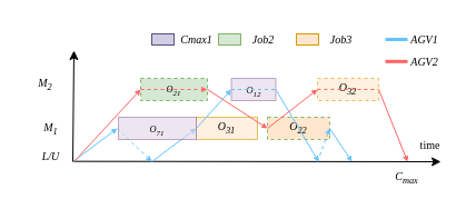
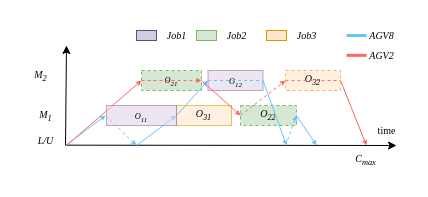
  <mxCell id="0" />
  <mxCell id="1" parent="0" />
  <mxCell id="2" value="" style="endArrow=classic;html=1;rounded=0;" edge="1" parent="1"><mxGeometry width="50" height="50" relative="1" as="geometry"><mxPoint x="65" y="144.67" as="sourcePoint" /><mxPoint x="396" y="145" as="targetPoint" /></mxGeometry></mxCell>
  <mxCell id="3" value="" style="endArrow=classic;html=1;rounded=0;" edge="1" parent="1"><mxGeometry width="50" height="50" relative="1" as="geometry"><mxPoint x="65" y="145" as="sourcePoint" /><mxPoint x="66" y="45" as="targetPoint" /></mxGeometry></mxCell>
  <mxCell id="4" value="&lt;font style=&quot;font-size: 10px;&quot; face=&quot;Times New Roman&quot;&gt;&lt;i&gt;L/U&lt;/i&gt;&lt;/font&gt;" style="text;html=1;align=center;verticalAlign=middle;resizable=0;points=[];autosize=1;strokeColor=none;fillColor=none;" vertex="1" parent="1"><mxGeometry x="25" y="125" width="40" height="30" as="geometry" /></mxCell>
  <mxCell id="5" value="&lt;i style=&quot;font-family: &amp;quot;Times New Roman&amp;quot;; font-size: 10px;&quot;&gt;M&lt;sub&gt;1&lt;/sub&gt;&lt;/i&gt;" style="text;html=1;align=center;verticalAlign=middle;resizable=0;points=[];autosize=1;strokeColor=none;fillColor=none;" vertex="1" parent="1"><mxGeometry x="25" y="100" width="40" height="30" as="geometry" /></mxCell>
  <mxCell id="6" value="&lt;i style=&quot;font-family: &amp;quot;Times New Roman&amp;quot;; font-size: 10px;&quot;&gt;M&lt;sub&gt;2&lt;/sub&gt;&lt;/i&gt;" style="text;html=1;align=center;verticalAlign=middle;resizable=0;points=[];autosize=1;strokeColor=none;fillColor=none;" vertex="1" parent="1"><mxGeometry x="20" y="60" width="40" height="30" as="geometry" /></mxCell>
- <mxCell id="7" value="&lt;span style=&quot;font-size: 8.333px;&quot;&gt;O&lt;sub&gt;21&lt;/sub&gt;&lt;/span&gt;" style="rounded=0;whiteSpace=wrap;html=1;fontSize=10;fontStyle=2;fontFamily=Times New Roman;fillColor=#d5e8d4;strokeColor=#82b366;dashed=1;" vertex="1" parent="1"><mxGeometry x="126" y="70" width="60" height="20" as="geometry" /></mxCell>
- <mxCell id="8" value="&lt;sub&gt;&lt;span&gt;O&lt;sub&gt;12&lt;/sub&gt;&lt;/span&gt;&lt;/sub&gt;" style="rounded=0;whiteSpace=wrap;html=1;fontSize=10;fontFamily=Times New Roman;fontStyle=2;fillColor=#e1d5e7;strokeColor=#9673a6;opacity=60;" vertex="1" parent="1"><mxGeometry x="207.5" y="70" width="40" height="20" as="geometry" /></mxCell>
+ <mxCell id="7" value="&lt;span style=&quot;font-size: 8.333px;&quot;&gt;O&lt;sub&gt;21&lt;/sub&gt;&lt;/span&gt;" style="rounded=0;whiteSpace=wrap;html=1;fontSize=10;fontStyle=2;fontFamily=Times New Roman;fillColor=#d5e8d4;strokeColor=#82b366;dashed=1;" vertex="1" parent="1"><mxGeometry x="141" y="70" width="60" height="20" as="geometry" /></mxCell>
+ <mxCell id="8" value="&lt;sub&gt;&lt;span&gt;O&lt;sub&gt;12&lt;/sub&gt;&lt;/span&gt;&lt;/sub&gt;" style="rounded=0;whiteSpace=wrap;html=1;fontSize=10;fontFamily=Times New Roman;fontStyle=2;fillColor=#e1d5e7;strokeColor=#9673a6;opacity=60;" vertex="1" parent="1"><mxGeometry x="207.5" y="70" width="55" height="20" as="geometry" /></mxCell>
  <mxCell id="9" value="&lt;font&gt;O&lt;sub&gt;31&lt;/sub&gt;&lt;/font&gt;" style="rounded=0;whiteSpace=wrap;html=1;fontFamily=Times New Roman;fillColor=#ffe6cc;strokeColor=#d79b00;fontStyle=2;fontSize=10;opacity=60;" vertex="1" parent="1"><mxGeometry x="176" y="105" width="55" height="20" as="geometry" /></mxCell>
  <mxCell id="10" value="" style="endArrow=classic;html=1;rounded=0;entryX=0;entryY=0.5;entryDx=0;entryDy=0;strokeColor=light-dark(#66c4ff, #004a4a);endSize=3;" edge="1" parent="1"><mxGeometry width="50" height="50" relative="1" as="geometry"><mxPoint x="65" y="145" as="sourcePoint" /><mxPoint x="105" y="115" as="targetPoint" /></mxGeometry></mxCell>
  <mxCell id="11" value="" style="rounded=0;whiteSpace=wrap;html=1;fontSize=10;fontFamily=Times New Roman;fontStyle=2;fillColor=#d0cee2;strokeColor=#56517e;" vertex="1" parent="1"><mxGeometry x="136" y="30" width="20" height="10" as="geometry" /></mxCell>
  <mxCell id="12" value="" style="rounded=0;whiteSpace=wrap;html=1;fontSize=10;fontStyle=2;fontFamily=Times New Roman;fillColor=#d5e8d4;strokeColor=#82b366;" vertex="1" parent="1"><mxGeometry x="196" y="30" width="20" height="10" as="geometry" /></mxCell>
  <mxCell id="13" value="" style="rounded=0;whiteSpace=wrap;html=1;fontFamily=Times New Roman;fillColor=#ffe6cc;strokeColor=#d79b00;" vertex="1" parent="1"><mxGeometry x="266" y="30" width="20" height="10" as="geometry" /></mxCell>
  <mxCell id="14" value="" style="endArrow=none;html=1;rounded=0;strokeColor=light-dark(#66c4ff, #004a4a);jumpSize=6;endSize=3;startFill=0;strokeWidth=3;" edge="1" parent="1"><mxGeometry width="50" height="50" relative="1" as="geometry"><mxPoint x="346" y="35" as="sourcePoint" /><mxPoint x="366" y="35" as="targetPoint" /></mxGeometry></mxCell>
  <mxCell id="15" value="" style="endArrow=none;html=1;rounded=0;strokeColor=#FF6666;endSize=3;fillColor=#fad9d5;exitX=1;exitY=0.5;exitDx=0;exitDy=0;strokeWidth=3;startFill=0;" edge="1" parent="1"><mxGeometry width="50" height="50" relative="1" as="geometry"><mxPoint x="346" y="54.83" as="sourcePoint" /><mxPoint x="366" y="54.83" as="targetPoint" /></mxGeometry></mxCell>
- <mxCell id="16" value="AGV1" style="text;html=1;align=center;verticalAlign=middle;resizable=0;points=[];autosize=1;strokeColor=none;fillColor=none;fontSize=10;fontFamily=Times New Roman;fontStyle=2" vertex="1" parent="1"><mxGeometry x="356" y="20" width="50" height="30" as="geometry" /></mxCell>
+ <mxCell id="16" value="AGV8" style="text;html=1;align=center;verticalAlign=middle;resizable=0;points=[];autosize=1;strokeColor=none;fillColor=none;fontSize=10;fontFamily=Times New Roman;fontStyle=2" vertex="1" parent="1"><mxGeometry x="356" y="20" width="50" height="30" as="geometry" /></mxCell>
  <mxCell id="17" value="AGV2" style="text;html=1;align=center;verticalAlign=middle;resizable=0;points=[];autosize=1;strokeColor=none;fillColor=none;fontSize=10;fontFamily=Times New Roman;fontStyle=2" vertex="1" parent="1"><mxGeometry x="356" y="40" width="50" height="30" as="geometry" /></mxCell>
- <mxCell id="18" value="Cmax1" style="text;html=1;align=center;verticalAlign=middle;resizable=0;points=[];autosize=1;strokeColor=none;fillColor=none;fontSize=10;fontFamily=Times New Roman;fontStyle=2" vertex="1" parent="1"><mxGeometry x="156" y="20" width="40" height="30" as="geometry" /></mxCell>
+ <mxCell id="18" value="Job1" style="text;html=1;align=center;verticalAlign=middle;resizable=0;points=[];autosize=1;strokeColor=none;fillColor=none;fontSize=10;fontFamily=Times New Roman;fontStyle=2" vertex="1" parent="1"><mxGeometry x="156" y="20" width="40" height="30" as="geometry" /></mxCell>
  <mxCell id="19" value="Job2" style="text;html=1;align=center;verticalAlign=middle;resizable=0;points=[];autosize=1;strokeColor=none;fillColor=none;fontSize=10;fontFamily=Times New Roman;fontStyle=2" vertex="1" parent="1"><mxGeometry x="216" y="20" width="40" height="30" as="geometry" /></mxCell>
  <mxCell id="20" value="Job3" style="text;html=1;align=center;verticalAlign=middle;resizable=0;points=[];autosize=1;strokeColor=none;fillColor=none;fontSize=10;fontFamily=Times New Roman;fontStyle=2" vertex="1" parent="1"><mxGeometry x="286" y="20" width="40" height="30" as="geometry" /></mxCell>
  <mxCell id="21" value="time" style="text;html=1;align=center;verticalAlign=middle;resizable=0;points=[];autosize=1;strokeColor=none;fillColor=none;fontSize=10;fontFamily=Times New Roman;fontStyle=0" vertex="1" parent="1"><mxGeometry x="366" y="115" width="40" height="30" as="geometry" /></mxCell>
  <mxCell id="22" value="C&lt;sub&gt;max&lt;/sub&gt;" style="text;html=1;align=center;verticalAlign=middle;resizable=0;points=[];autosize=1;strokeColor=none;fillColor=none;fontSize=10;fontFamily=Times New Roman;fontStyle=2" vertex="1" parent="1"><mxGeometry x="345" y="145" width="40" height="30" as="geometry" /></mxCell>
  <mxCell id="23" value="" style="endArrow=classic;html=1;rounded=0;strokeColor=#FF6666;endSize=3;fillColor=#fad9d5;entryX=0;entryY=0.5;entryDx=0;entryDy=0;" edge="1" parent="1" target="7"><mxGeometry width="50" height="50" relative="1" as="geometry"><mxPoint x="66" y="145" as="sourcePoint" /><mxPoint x="136" y="175" as="targetPoint" /></mxGeometry></mxCell>
  <mxCell id="24" value="" style="endArrow=classic;html=1;rounded=0;strokeColor=light-dark(#66c4ff, #004a4a);jumpSize=6;endSize=3;entryX=0;entryY=0.5;entryDx=0;entryDy=0;" edge="1" parent="1" target="9"><mxGeometry width="50" height="50" relative="1" as="geometry"><mxPoint x="136" y="145" as="sourcePoint" /><mxPoint x="226" y="155" as="targetPoint" /></mxGeometry></mxCell>
  <mxCell id="25" value="" style="endArrow=classic;html=1;rounded=0;strokeColor=#FF6666;endSize=3;fillColor=#fad9d5;exitX=1;exitY=0.5;exitDx=0;exitDy=0;" edge="1" parent="1" source="36"><mxGeometry width="50" height="50" relative="1" as="geometry"><mxPoint x="340" y="85" as="sourcePoint" /><mxPoint x="366" y="145" as="targetPoint" /></mxGeometry></mxCell>
  <mxCell id="26" value="" style="endArrow=classic;html=1;rounded=0;strokeColor=#FF6666;endSize=3;fillColor=#fad9d5;dashed=1;exitX=0;exitY=0.5;exitDx=0;exitDy=0;entryX=1;entryY=0.5;entryDx=0;entryDy=0;" edge="1" parent="1" source="7" target="7"><mxGeometry width="50" height="50" relative="1" as="geometry"><mxPoint x="136" y="77.5" as="sourcePoint" /><mxPoint x="176" y="122.5" as="targetPoint" /></mxGeometry></mxCell>
  <mxCell id="27" value="" style="endArrow=none;html=1;rounded=0;strokeColor=light-dark(#66c4ff, #004a4a);jumpSize=6;endSize=3;exitX=0;exitY=0.5;exitDx=0;exitDy=0;dashed=1;entryX=1;entryY=0.5;entryDx=0;entryDy=0;startArrow=none;startFill=0;" edge="1" parent="1" source="8" target="8"><mxGeometry width="50" height="50" relative="1" as="geometry"><mxPoint x="325" y="75" as="sourcePoint" /><mxPoint x="345" y="35" as="targetPoint" /></mxGeometry></mxCell>
  <mxCell id="28" value="" style="endArrow=classic;html=1;rounded=0;strokeColor=light-dark(#66c4ff, #004a4a);jumpSize=6;endSize=3;exitX=0;exitY=0.5;exitDx=0;exitDy=0;dashed=1;" edge="1" parent="1"><mxGeometry width="50" height="50" relative="1" as="geometry"><mxPoint x="105" y="115" as="sourcePoint" /><mxPoint x="136" y="145" as="targetPoint" /></mxGeometry></mxCell>
  <mxCell id="29" value="" style="endArrow=classic;html=1;rounded=0;strokeColor=light-dark(#66c4ff, #004a4a);jumpSize=6;endSize=3;entryX=0;entryY=0.5;entryDx=0;entryDy=0;exitX=1;exitY=0.5;exitDx=0;exitDy=0;" edge="1" parent="1" target="8"><mxGeometry width="50" height="50" relative="1" as="geometry"><mxPoint x="176" y="115" as="sourcePoint" /><mxPoint x="231" y="25" as="targetPoint" /></mxGeometry></mxCell>
- <mxCell id="30" value="O&lt;sub&gt;22&lt;/sub&gt;" style="rounded=0;whiteSpace=wrap;html=1;fontSize=10;fontStyle=2;fontFamily=Times New Roman;fillColor=#ffe6cc;strokeColor=#82b366;dashed=1;" vertex="1" parent="1"><mxGeometry x="240" y="105" width="56" height="20" as="geometry" /></mxCell>
+ <mxCell id="30" value="O&lt;sub&gt;22&lt;/sub&gt;" style="rounded=0;whiteSpace=wrap;html=1;fontSize=10;fontStyle=2;fontFamily=Times New Roman;fillColor=#d5e8d4;strokeColor=#82b366;dashed=1;" vertex="1" parent="1"><mxGeometry x="240" y="105" width="56" height="20" as="geometry" /></mxCell>
  <mxCell id="31" value="" style="endArrow=classic;html=1;rounded=0;strokeColor=#FF6666;endSize=3;fillColor=#fad9d5;entryX=0;entryY=0.5;entryDx=0;entryDy=0;exitX=1;exitY=0.5;exitDx=0;exitDy=0;" edge="1" parent="1" source="7" target="30"><mxGeometry width="50" height="50" relative="1" as="geometry"><mxPoint x="186" y="50" as="sourcePoint" /><mxPoint x="196" y="90" as="targetPoint" /></mxGeometry></mxCell>
  <mxCell id="32" value="" style="endArrow=classic;html=1;rounded=0;strokeColor=light-dark(#66c4ff, #004a4a);jumpSize=6;endSize=3;exitX=0;exitY=0.5;exitDx=0;exitDy=0;dashed=1;" edge="1" parent="1"><mxGeometry width="50" height="50" relative="1" as="geometry"><mxPoint x="285" y="145" as="sourcePoint" /><mxPoint x="296" y="115" as="targetPoint" /></mxGeometry></mxCell>
  <mxCell id="33" value="" style="endArrow=classic;html=1;rounded=0;strokeColor=light-dark(#66c4ff, #004a4a);jumpSize=6;endSize=3;exitX=1;exitY=0.5;exitDx=0;exitDy=0;" edge="1" parent="1" source="8"><mxGeometry width="50" height="50" relative="1" as="geometry"><mxPoint x="270" y="90" as="sourcePoint" /><mxPoint x="286" y="145" as="targetPoint" /></mxGeometry></mxCell>
  <mxCell id="34" value="" style="endArrow=classic;html=1;rounded=0;strokeColor=light-dark(#66c4ff, #004a4a);jumpSize=6;endSize=3;" edge="1" parent="1"><mxGeometry width="50" height="50" relative="1" as="geometry"><mxPoint x="296" y="115" as="sourcePoint" /><mxPoint x="316" y="145" as="targetPoint" /></mxGeometry></mxCell>
- <mxCell id="35" value="&lt;sub&gt;&lt;span&gt;O&lt;sub&gt;71&lt;/sub&gt;&lt;/span&gt;&lt;/sub&gt;" style="rounded=0;whiteSpace=wrap;html=1;fontSize=10;fontFamily=Times New Roman;fontStyle=2;fillColor=#e1d5e7;strokeColor=#9673a6;opacity=60;" vertex="1" parent="1"><mxGeometry x="106" y="105" width="70" height="20" as="geometry" /></mxCell>
+ <mxCell id="35" value="&lt;sub&gt;&lt;span&gt;O&lt;sub&gt;11&lt;/sub&gt;&lt;/span&gt;&lt;/sub&gt;" style="rounded=0;whiteSpace=wrap;html=1;fontSize=10;fontFamily=Times New Roman;fontStyle=2;fillColor=#e1d5e7;strokeColor=#9673a6;opacity=60;" vertex="1" parent="1"><mxGeometry x="106" y="105" width="70" height="20" as="geometry" /></mxCell>
  <mxCell id="36" value="&lt;font&gt;O&lt;sub&gt;32&lt;/sub&gt;&lt;/font&gt;" style="rounded=0;whiteSpace=wrap;html=1;fontFamily=Times New Roman;fillColor=#ffe6cc;strokeColor=#d79b00;fontStyle=2;fontSize=10;opacity=60;dashed=1;fillStyle=auto;" vertex="1" parent="1"><mxGeometry x="285" y="70" width="55" height="20" as="geometry" /></mxCell>
- <mxCell id="37" value="" style="endArrow=classic;html=1;rounded=0;strokeColor=#FF6666;endSize=3;fillColor=#fad9d5;entryX=0;entryY=0.5;entryDx=0;entryDy=0;exitX=0;exitY=0.5;exitDx=0;exitDy=0;" edge="1" parent="1" source="30" target="36"><mxGeometry width="50" height="50" relative="1" as="geometry"><mxPoint x="196" y="90" as="sourcePoint" /><mxPoint x="250" y="125" as="targetPoint" /></mxGeometry></mxCell>
+ <mxCell id="37" value="" style="endArrow=classic;html=1;rounded=0;strokeColor=#FF6666;endSize=3;fillColor=#fad9d5;entryX=0;entryY=0.5;entryDx=0;entryDy=0;exitX=0;exitY=0.5;exitDx=0;exitDy=0;dashed=1;" edge="1" parent="1" source="30" target="36"><mxGeometry width="50" height="50" relative="1" as="geometry"><mxPoint x="196" y="90" as="sourcePoint" /><mxPoint x="250" y="125" as="targetPoint" /></mxGeometry></mxCell>
  <mxCell id="38" value="" style="endArrow=none;html=1;rounded=0;strokeColor=#FF6666;endSize=3;fillColor=#fad9d5;dashed=1;exitX=0;exitY=0.5;exitDx=0;exitDy=0;startFill=0;entryX=1;entryY=0.5;entryDx=0;entryDy=0;" edge="1" parent="1" target="36"><mxGeometry width="50" height="50" relative="1" as="geometry"><mxPoint x="285" y="79.88" as="sourcePoint" /><mxPoint x="336" y="80" as="targetPoint" /></mxGeometry></mxCell>
